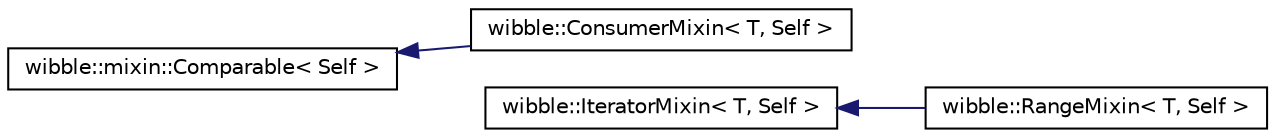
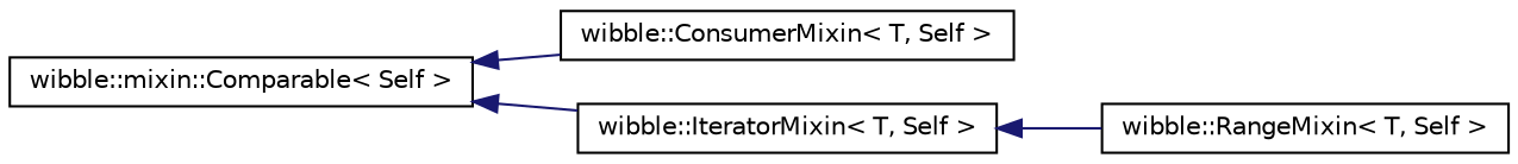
  digraph {
    rankdir=LR
    node [color=black fillcolor=white fontname=Helvetica fontsize=10 shape=record style=filled]
    edge [color=midnightblue dir=back fontname=Helvetica fontsize=10 labelfontname=Helvetica labelfontsize=10 style=solid]
    n1 [height=0.2 label="wibble::mixin::Comparable\< Self \>" width=0.4]
    n2 [height=0.2 label="wibble::ConsumerMixin\< T, Self \>" width=0.4]
    n3 [height=0.2 label="wibble::IteratorMixin\< T, Self \>" width=0.4]
    n4 [height=0.2 label="wibble::RangeMixin\< T, Self \>" width=0.4]
    n1 -> n2
+   n1 -> n3
    n3 -> n4
  }
